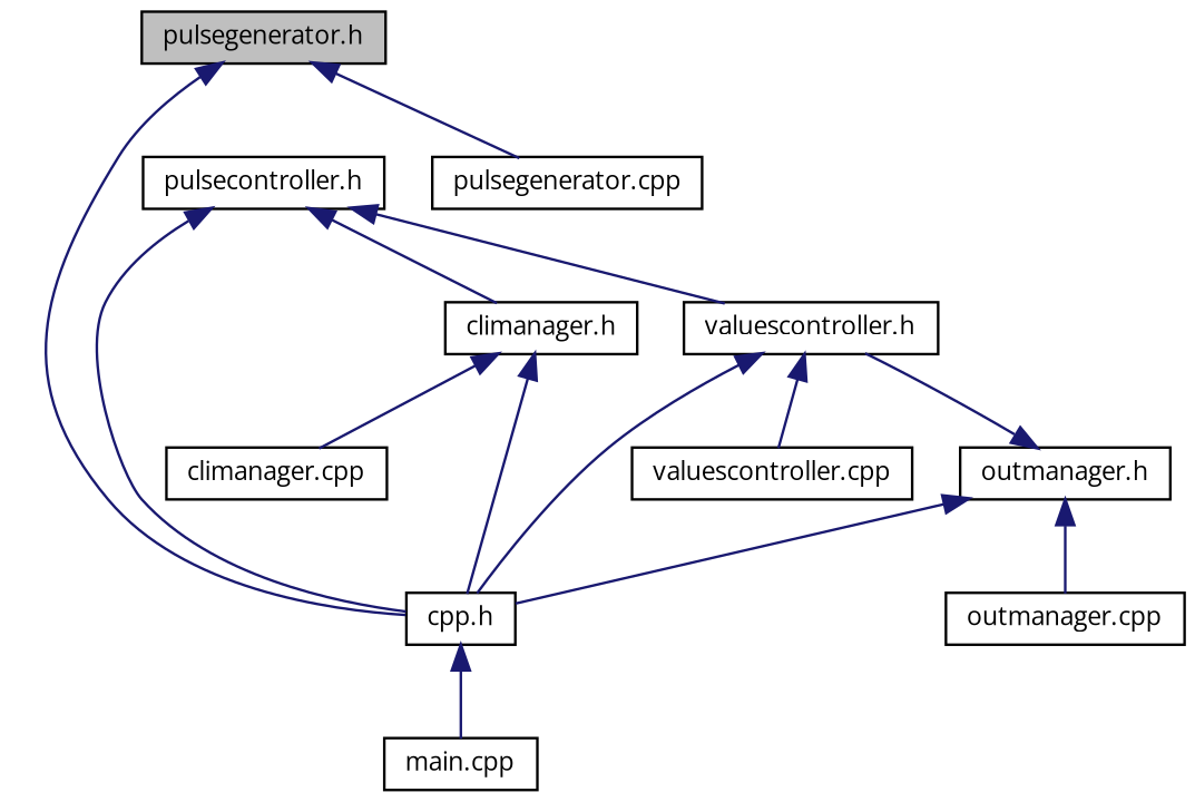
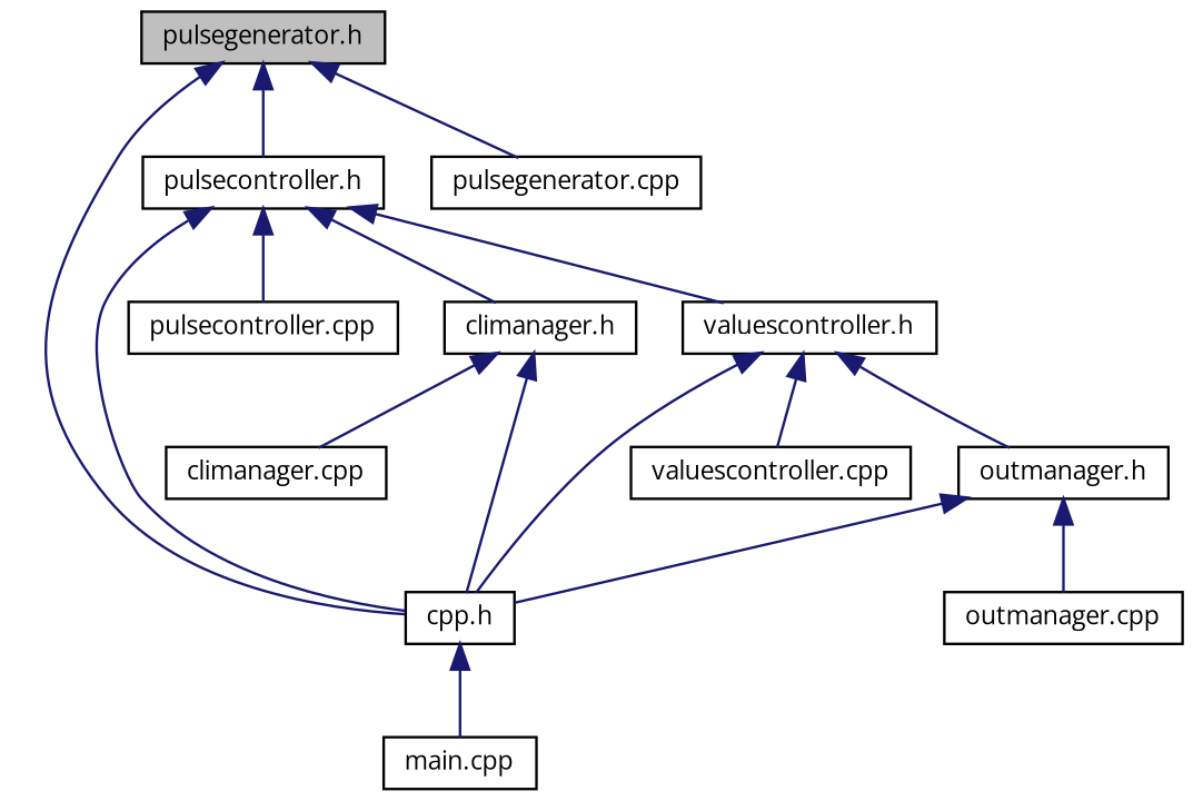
  digraph {
    fontname="Open Sans"
    node [color=black fillcolor=white fontname="Open Sans" fontsize=10 shape=record style=filled]
    edge [color=midnightblue dir=back fontname="Open Sans" fontsize=10 labelfontname=Helvetica labelfontsize=10 style=solid]
    n1 [fillcolor=grey75 fontcolor=black height=0.2 label="pulsegenerator.h" width=0.4]
    n2 [height=0.2 label="pulsecontroller.h" width=0.4]
    n3 [height=0.2 label="cpp.h" width=0.4]
    n4 [height=0.2 label="pulsegenerator.cpp" width=0.4]
    n5 [height=0.2 label="climanager.h" width=0.4]
    n6 [height=0.2 label="valuescontroller.h" width=0.4]
+   n7 [height=0.2 label="pulsecontroller.cpp" width=0.4]
    n8 [height=0.2 label="main.cpp" width=0.4]
    n9 [height=0.2 label="climanager.cpp" width=0.4]
    n10 [height=0.2 label="outmanager.h" width=0.4]
    n11 [height=0.2 label="valuescontroller.cpp" width=0.4]
    n12 [height=0.2 label="outmanager.cpp" width=0.4]
+   n1 -> n2
    n1 -> n3
    n1 -> n4
    n2 -> n3
    n2 -> n5
    n2 -> n6
+   n2 -> n7
    n3 -> n8
    n5 -> n3
    n5 -> n9
    n6 -> n3
-   n10 -> n6
+   n6 -> n10
    n6 -> n11
    n10 -> n3
    n10 -> n12
  }
